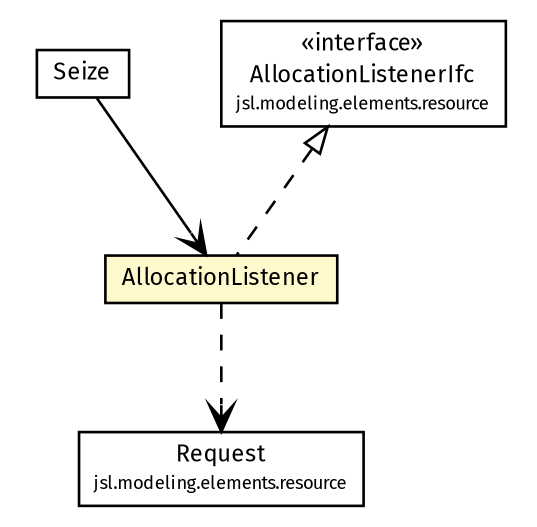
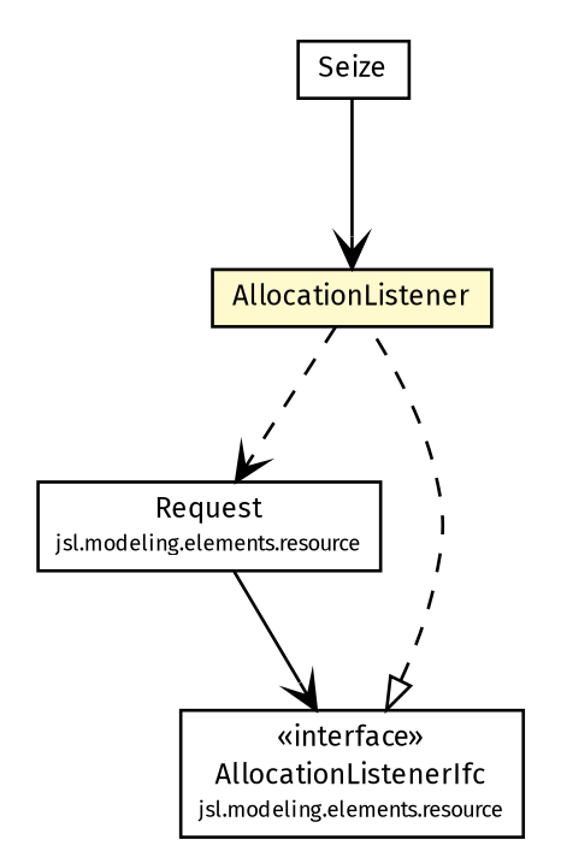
  digraph {
    nodesep=0.25
    ranksep=0.5
    fontname="Fira Sans"
    node [fontcolor=black fontname="Fira Sans" fontsize=9.0 shape=plaintext]
    edge [arrowhead=open color=black fontcolor=black fontname="Fira Sans" fontsize=10.0 headport=p labelfontname=Helvetica labelfontsize=10 tailport=p]
    n1 [label=<<table title="jsl.modeling.elements.processview.description.commands.Seize" border="0" cellborder="1" cellspacing="0" cellpadding="2" port="p" href="./Seize.html"> 		<tr><td><table border="0" cellspacing="0" cellpadding="1"> <tr><td align="center" balign="center"> Seize </td></tr> 		</table></td></tr> 		</table>>]
    n2 [label=<<table title="jsl.modeling.elements.processview.description.commands.Seize.AllocationListener" border="0" cellborder="1" cellspacing="0" cellpadding="2" port="p" bgcolor="lemonChiffon" href="./Seize.AllocationListener.html"> 		<tr><td><table border="0" cellspacing="0" cellpadding="1"> <tr><td align="center" balign="center"> AllocationListener </td></tr> 		</table></td></tr> 		</table>>]
    n3 [label=<<table title="jsl.modeling.elements.resource.Request" border="0" cellborder="1" cellspacing="0" cellpadding="2" port="p" href="../../../resource/Request.html"> 		<tr><td><table border="0" cellspacing="0" cellpadding="1"> <tr><td align="center" balign="center"> Request </td></tr> <tr><td align="center" balign="center"><font point-size="7.0"> jsl.modeling.elements.resource </font></td></tr> 		</table></td></tr> 		</table>>]
    n4 [label=<<table title="jsl.modeling.elements.resource.AllocationListenerIfc" border="0" cellborder="1" cellspacing="0" cellpadding="2" port="p" href="../../../resource/AllocationListenerIfc.html"> 		<tr><td><table border="0" cellspacing="0" cellpadding="1"> <tr><td align="center" balign="center"> &#171;interface&#187; </td></tr> <tr><td align="center" balign="center"> AllocationListenerIfc </td></tr> <tr><td align="center" balign="center"><font point-size="7.0"> jsl.modeling.elements.resource </font></td></tr> 		</table></td></tr> 		</table>>]
    n1 -> n2
    n2 -> n3 [style=dashed]
+   n3 -> n4
    n4 -> n2 [arrowtail=empty dir=back fontsize=10 style=dashed arrowhead="" color="" fontcolor=""]
  }
